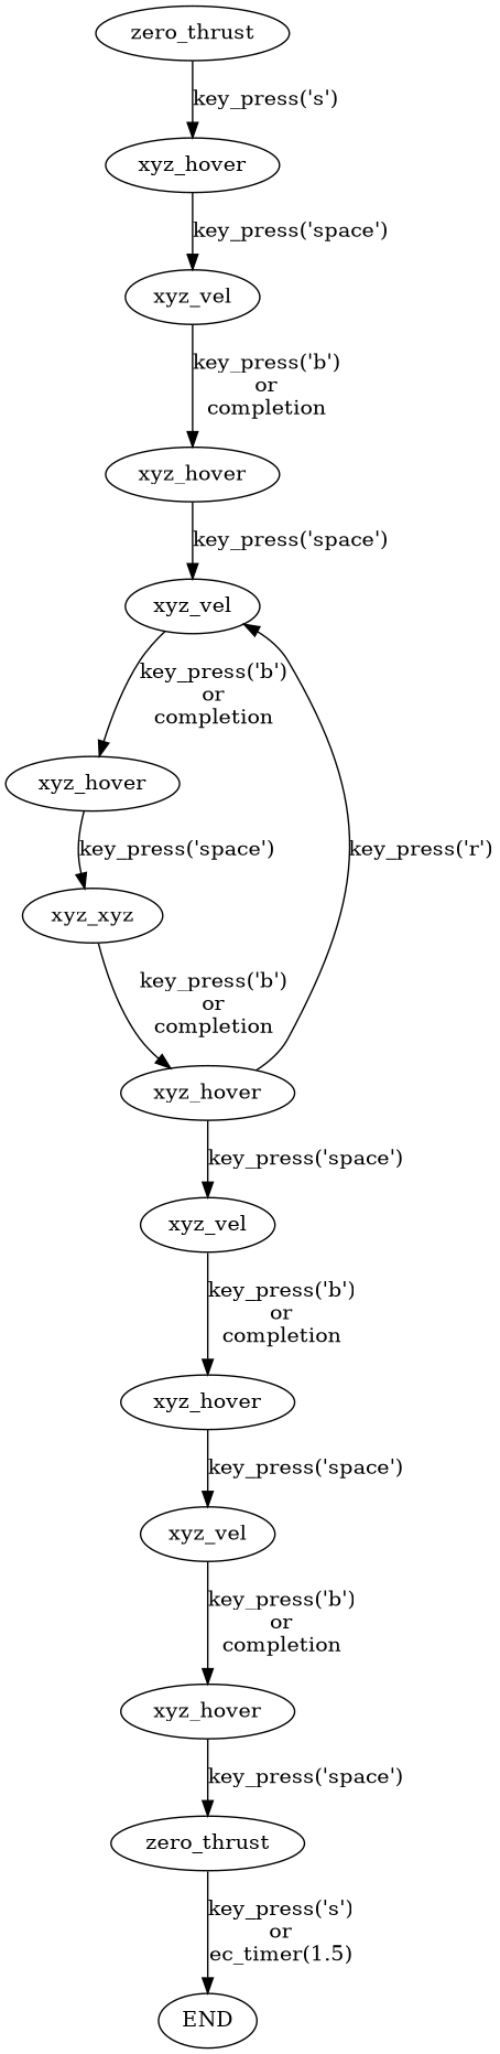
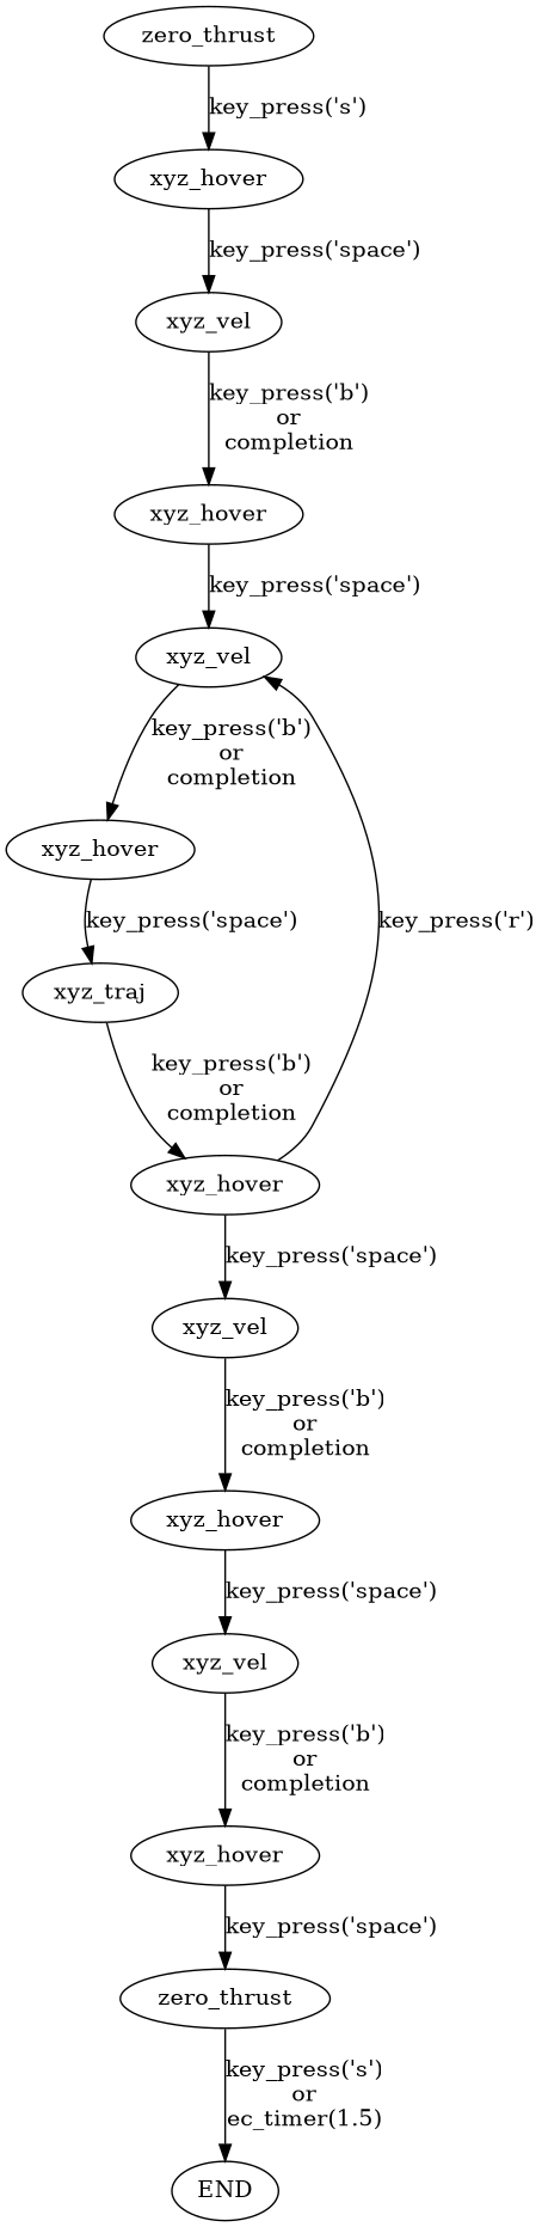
  digraph {
    n1 [label=zero_thrust]
    n2 [label=xyz_hover]
    n3 [label=xyz_vel]
    n4 [label=xyz_hover]
    n5 [label=xyz_vel]
    n6 [label=xyz_hover]
-   n7 [label=xyz_xyz]
+   n7 [label=xyz_traj]
    n8 [label=xyz_hover]
    n9 [label=xyz_vel]
    n10 [label=xyz_hover]
    n11 [label=xyz_vel]
    n12 [label=xyz_hover]
    n13 [label=zero_thrust]
    n14 [label=END]
    n1 -> n2 [label="key_press('s')"]
    n2 -> n3 [label="key_press('space')"]
    n3 -> n4 [label="key_press('b')\n or \ncompletion"]
    n4 -> n5 [label="key_press('space')"]
    n5 -> n6 [label="key_press('b')\n or \ncompletion"]
    n6 -> n7 [label="key_press('space')"]
    n7 -> n8 [label="key_press('b')\n or \ncompletion"]
    n8 -> n5 [label="key_press('r')"]
    n8 -> n9 [label="key_press('space')"]
    n9 -> n10 [label="key_press('b')\n or \ncompletion"]
    n10 -> n11 [label="key_press('space')"]
    n11 -> n12 [label="key_press('b')\n or \ncompletion"]
    n12 -> n13 [label="key_press('space')"]
    n13 -> n14 [label="key_press('s')\n or \nec_timer(1.5)"]
  }
